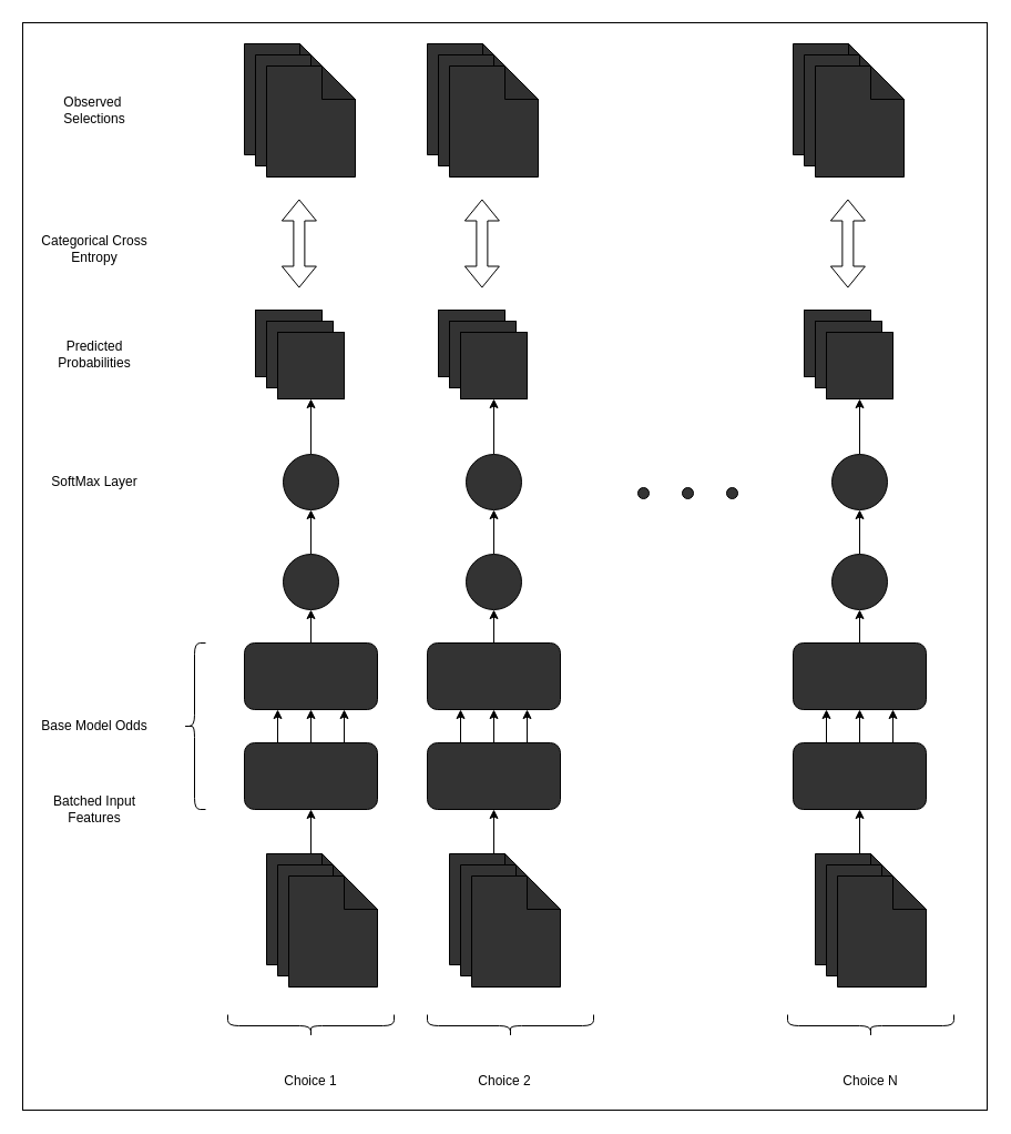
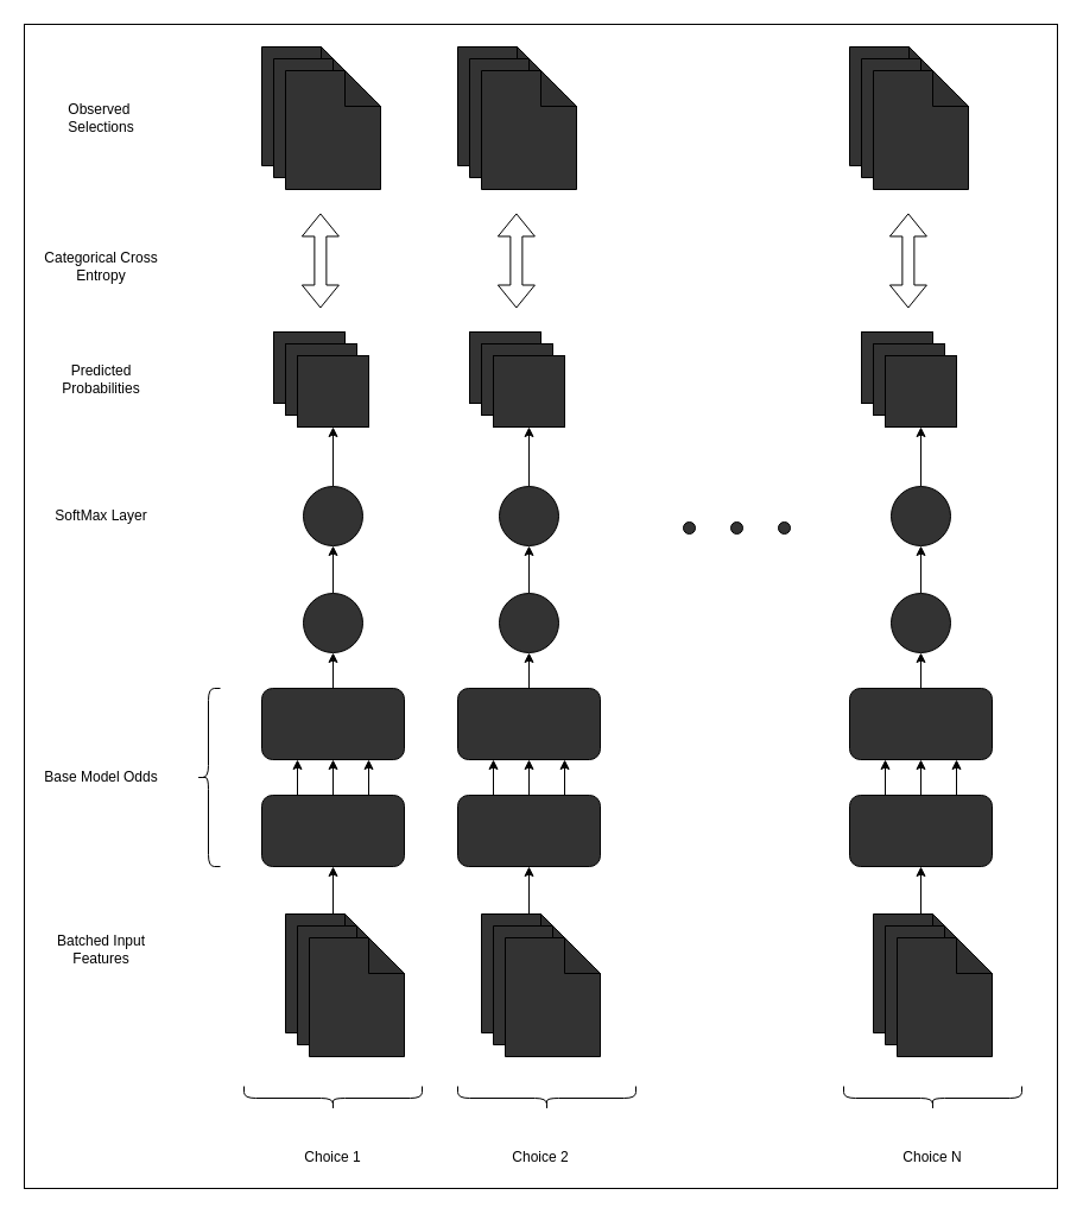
  <mxCell id="0" />
  <mxCell id="1" parent="0" />
  <mxCell id="2" value="" style="rounded=0;whiteSpace=wrap;html=1;fillColor=#FFFFFF;" vertex="1" parent="1"><mxGeometry x="20" y="20" width="870" height="980" as="geometry" /></mxCell>
  <mxCell id="3" style="edgeStyle=orthogonalEdgeStyle;rounded=0;orthogonalLoop=1;jettySize=auto;html=1;exitX=0.5;exitY=0;exitDx=0;exitDy=0;strokeColor=#000000;" edge="1" parent="1" source="4" target="6"><mxGeometry relative="1" as="geometry" /></mxCell>
  <mxCell id="4" value="" style="ellipse;whiteSpace=wrap;html=1;aspect=fixed;strokeColor=#000000;fillColor=#333333;" vertex="1" parent="1"><mxGeometry x="255" y="499" width="50" height="50" as="geometry" /></mxCell>
  <mxCell id="5" style="edgeStyle=orthogonalEdgeStyle;rounded=0;orthogonalLoop=1;jettySize=auto;html=1;exitX=0.5;exitY=0;exitDx=0;exitDy=0;entryX=0.5;entryY=1;entryDx=0;entryDy=0;strokeColor=#000000;" edge="1" parent="1" source="6" target="23"><mxGeometry relative="1" as="geometry" /></mxCell>
  <mxCell id="6" value="" style="ellipse;whiteSpace=wrap;html=1;aspect=fixed;strokeColor=#000000;fillColor=#333333;" vertex="1" parent="1"><mxGeometry x="255" y="409" width="50" height="50" as="geometry" /></mxCell>
  <mxCell id="7" value="SoftMax Layer" style="text;html=1;align=center;verticalAlign=middle;whiteSpace=wrap;rounded=0;fontColor=#000000;" vertex="1" parent="1"><mxGeometry x="25" y="419" width="120" height="30" as="geometry" /></mxCell>
  <mxCell id="8" style="edgeStyle=orthogonalEdgeStyle;rounded=0;orthogonalLoop=1;jettySize=auto;html=1;exitX=0.5;exitY=0;exitDx=0;exitDy=0;entryX=0.5;entryY=1;entryDx=0;entryDy=0;strokeColor=#000000;" edge="1" parent="1" source="9" target="4"><mxGeometry relative="1" as="geometry" /></mxCell>
  <mxCell id="9" value="" style="rounded=1;whiteSpace=wrap;html=1;strokeColor=#000000;fillColor=#333333;" vertex="1" parent="1"><mxGeometry x="220" y="579" width="120" height="60" as="geometry" /></mxCell>
  <mxCell id="10" style="edgeStyle=orthogonalEdgeStyle;rounded=0;orthogonalLoop=1;jettySize=auto;html=1;exitX=0.25;exitY=0;exitDx=0;exitDy=0;entryX=0.25;entryY=1;entryDx=0;entryDy=0;strokeColor=#000000;" edge="1" parent="1" source="13" target="9"><mxGeometry relative="1" as="geometry" /></mxCell>
  <mxCell id="11" style="edgeStyle=orthogonalEdgeStyle;rounded=0;orthogonalLoop=1;jettySize=auto;html=1;exitX=0.5;exitY=0;exitDx=0;exitDy=0;entryX=0.5;entryY=1;entryDx=0;entryDy=0;strokeColor=#000000;" edge="1" parent="1" source="13" target="9"><mxGeometry relative="1" as="geometry" /></mxCell>
  <mxCell id="12" style="edgeStyle=orthogonalEdgeStyle;rounded=0;orthogonalLoop=1;jettySize=auto;html=1;exitX=0.75;exitY=0;exitDx=0;exitDy=0;entryX=0.75;entryY=1;entryDx=0;entryDy=0;strokeColor=#000000;" edge="1" parent="1" source="13" target="9"><mxGeometry relative="1" as="geometry" /></mxCell>
  <mxCell id="13" value="" style="rounded=1;whiteSpace=wrap;html=1;strokeColor=#000000;fillColor=#333333;" vertex="1" parent="1"><mxGeometry x="220" y="669" width="120" height="60" as="geometry" /></mxCell>
  <mxCell id="14" style="edgeStyle=orthogonalEdgeStyle;rounded=0;orthogonalLoop=1;jettySize=auto;html=1;exitX=0.5;exitY=0;exitDx=0;exitDy=0;exitPerimeter=0;entryX=0.5;entryY=1;entryDx=0;entryDy=0;strokeColor=#000000;" edge="1" parent="1" source="15" target="13"><mxGeometry relative="1" as="geometry" /></mxCell>
  <mxCell id="15" value="" style="shape=note;whiteSpace=wrap;html=1;backgroundOutline=1;darkOpacity=0.05;strokeColor=#000000;fillColor=#333333;" vertex="1" parent="1"><mxGeometry x="240" y="769" width="80" height="100" as="geometry" /></mxCell>
  <mxCell id="16" value="" style="shape=note;whiteSpace=wrap;html=1;backgroundOutline=1;darkOpacity=0.05;strokeColor=#000000;fillColor=#333333;" vertex="1" parent="1"><mxGeometry x="250" y="779" width="80" height="100" as="geometry" /></mxCell>
  <mxCell id="17" value="" style="shape=note;whiteSpace=wrap;html=1;backgroundOutline=1;darkOpacity=0.05;strokeColor=#000000;fillColor=#333333;" vertex="1" parent="1"><mxGeometry x="260" y="789" width="80" height="100" as="geometry" /></mxCell>
  <mxCell id="18" value="Base Model Odds" style="text;html=1;align=center;verticalAlign=middle;whiteSpace=wrap;rounded=0;fontColor=#000000;" vertex="1" parent="1"><mxGeometry x="25" y="639" width="120" height="30" as="geometry" /></mxCell>
  <mxCell id="19" value="" style="shape=curlyBracket;whiteSpace=wrap;html=1;rounded=1;labelPosition=left;verticalLabelPosition=middle;align=right;verticalAlign=middle;strokeColor=#000000;" vertex="1" parent="1"><mxGeometry x="165" y="579" width="20" height="150" as="geometry" /></mxCell>
- <mxCell id="20" value="Batched Input Features" style="text;html=1;align=center;verticalAlign=middle;whiteSpace=wrap;rounded=0;fontColor=#000000;" vertex="1" parent="1"><mxGeometry x="25" y="714" width="120" height="30" as="geometry" /></mxCell>
+ <mxCell id="20" value="Batched Input Features" style="text;html=1;align=center;verticalAlign=middle;whiteSpace=wrap;rounded=0;fontColor=#000000;" vertex="1" parent="1"><mxGeometry x="25" y="784" width="120" height="30" as="geometry" /></mxCell>
  <mxCell id="21" value="" style="rounded=0;whiteSpace=wrap;html=1;strokeColor=#000000;fillColor=#333333;" vertex="1" parent="1"><mxGeometry x="230" y="279" width="60" height="60" as="geometry" /></mxCell>
  <mxCell id="22" value="" style="rounded=0;whiteSpace=wrap;html=1;strokeColor=#000000;fillColor=#333333;" vertex="1" parent="1"><mxGeometry x="240" y="289" width="60" height="60" as="geometry" /></mxCell>
  <mxCell id="23" value="" style="rounded=0;whiteSpace=wrap;html=1;strokeColor=#000000;fillColor=#333333;" vertex="1" parent="1"><mxGeometry x="250" width="60" height="60" as="geometry" y="299" /></mxCell>
  <mxCell id="24" value="Predicted Probabilities" style="text;html=1;align=center;verticalAlign=middle;whiteSpace=wrap;rounded=0;fontColor=#000000;" vertex="1" parent="1"><mxGeometry x="25" y="304" width="120" height="30" as="geometry" /></mxCell>
  <mxCell id="25" value="" style="shape=note;whiteSpace=wrap;html=1;backgroundOutline=1;darkOpacity=0.05;strokeColor=#000000;fillColor=#333333;" vertex="1" parent="1"><mxGeometry x="220" y="39" width="80" height="100" as="geometry" /></mxCell>
  <mxCell id="26" value="" style="shape=note;whiteSpace=wrap;html=1;backgroundOutline=1;darkOpacity=0.05;strokeColor=#000000;fillColor=#333333;" vertex="1" parent="1"><mxGeometry x="230" y="49" width="80" height="100" as="geometry" /></mxCell>
  <mxCell id="27" value="" style="shape=note;whiteSpace=wrap;html=1;backgroundOutline=1;darkOpacity=0.05;strokeColor=#000000;fillColor=#333333;" vertex="1" parent="1"><mxGeometry x="240" y="59" width="80" height="100" as="geometry" /></mxCell>
  <mxCell id="28" value="" style="shape=flexArrow;endArrow=classic;startArrow=classic;html=1;rounded=0;strokeColor=#000000;" edge="1" parent="1"><mxGeometry width="100" height="100" relative="1" as="geometry"><mxPoint x="269.38" y="259" as="sourcePoint" /><mxPoint x="269.38" y="179" as="targetPoint" /></mxGeometry></mxCell>
  <mxCell id="29" style="edgeStyle=orthogonalEdgeStyle;rounded=0;orthogonalLoop=1;jettySize=auto;html=1;exitX=0.5;exitY=0;exitDx=0;exitDy=0;strokeColor=#000000;" edge="1" parent="1" source="30" target="32"><mxGeometry relative="1" as="geometry" /></mxCell>
  <mxCell id="30" value="" style="ellipse;whiteSpace=wrap;html=1;aspect=fixed;strokeColor=#000000;fillColor=#333333;" vertex="1" parent="1"><mxGeometry x="420" y="499" width="50" height="50" as="geometry" /></mxCell>
  <mxCell id="31" style="edgeStyle=orthogonalEdgeStyle;rounded=0;orthogonalLoop=1;jettySize=auto;html=1;exitX=0.5;exitY=0;exitDx=0;exitDy=0;entryX=0.5;entryY=1;entryDx=0;entryDy=0;strokeColor=#000000;" edge="1" parent="1" source="32" target="45"><mxGeometry relative="1" as="geometry" /></mxCell>
  <mxCell id="32" value="" style="ellipse;whiteSpace=wrap;html=1;aspect=fixed;strokeColor=#000000;fillColor=#333333;" vertex="1" parent="1"><mxGeometry x="420" y="409" width="50" height="50" as="geometry" /></mxCell>
  <mxCell id="33" style="edgeStyle=orthogonalEdgeStyle;rounded=0;orthogonalLoop=1;jettySize=auto;html=1;exitX=0.5;exitY=0;exitDx=0;exitDy=0;entryX=0.5;entryY=1;entryDx=0;entryDy=0;strokeColor=#000000;" edge="1" parent="1" source="34" target="30"><mxGeometry relative="1" as="geometry" /></mxCell>
  <mxCell id="34" value="" style="rounded=1;whiteSpace=wrap;html=1;strokeColor=#000000;fillColor=#333333;" vertex="1" parent="1"><mxGeometry x="385" y="579" width="120" height="60" as="geometry" /></mxCell>
  <mxCell id="35" style="edgeStyle=orthogonalEdgeStyle;rounded=0;orthogonalLoop=1;jettySize=auto;html=1;exitX=0.25;exitY=0;exitDx=0;exitDy=0;entryX=0.25;entryY=1;entryDx=0;entryDy=0;strokeColor=#000000;" edge="1" parent="1" source="38" target="34"><mxGeometry relative="1" as="geometry" /></mxCell>
  <mxCell id="36" style="edgeStyle=orthogonalEdgeStyle;rounded=0;orthogonalLoop=1;jettySize=auto;html=1;exitX=0.5;exitY=0;exitDx=0;exitDy=0;entryX=0.5;entryY=1;entryDx=0;entryDy=0;strokeColor=#000000;" edge="1" parent="1" source="38" target="34"><mxGeometry relative="1" as="geometry" /></mxCell>
  <mxCell id="37" style="edgeStyle=orthogonalEdgeStyle;rounded=0;orthogonalLoop=1;jettySize=auto;html=1;exitX=0.75;exitY=0;exitDx=0;exitDy=0;entryX=0.75;entryY=1;entryDx=0;entryDy=0;strokeColor=#000000;" edge="1" parent="1" source="38" target="34"><mxGeometry relative="1" as="geometry" /></mxCell>
  <mxCell id="38" value="" style="rounded=1;whiteSpace=wrap;html=1;strokeColor=#000000;fillColor=#333333;" vertex="1" parent="1"><mxGeometry x="385" y="669" width="120" height="60" as="geometry" /></mxCell>
  <mxCell id="39" style="edgeStyle=orthogonalEdgeStyle;rounded=0;orthogonalLoop=1;jettySize=auto;html=1;exitX=0.5;exitY=0;exitDx=0;exitDy=0;exitPerimeter=0;entryX=0.5;entryY=1;entryDx=0;entryDy=0;strokeColor=#000000;" edge="1" parent="1" source="40" target="38"><mxGeometry relative="1" as="geometry" /></mxCell>
  <mxCell id="40" value="" style="shape=note;whiteSpace=wrap;html=1;backgroundOutline=1;darkOpacity=0.05;strokeColor=#000000;fillColor=#333333;" vertex="1" parent="1"><mxGeometry x="405" y="769" width="80" height="100" as="geometry" /></mxCell>
  <mxCell id="41" value="" style="shape=note;whiteSpace=wrap;html=1;backgroundOutline=1;darkOpacity=0.05;strokeColor=#000000;fillColor=#333333;" vertex="1" parent="1"><mxGeometry x="415" y="779" width="80" height="100" as="geometry" /></mxCell>
  <mxCell id="42" value="" style="shape=note;whiteSpace=wrap;html=1;backgroundOutline=1;darkOpacity=0.05;strokeColor=#000000;fillColor=#333333;" vertex="1" parent="1"><mxGeometry x="425" y="789" width="80" height="100" as="geometry" /></mxCell>
  <mxCell id="43" value="" style="rounded=0;whiteSpace=wrap;html=1;strokeColor=#000000;fillColor=#333333;" vertex="1" parent="1"><mxGeometry x="395" y="279" width="60" height="60" as="geometry" /></mxCell>
  <mxCell id="44" value="" style="rounded=0;whiteSpace=wrap;html=1;strokeColor=#000000;fillColor=#333333;" vertex="1" parent="1"><mxGeometry x="405" y="289" width="60" height="60" as="geometry" /></mxCell>
  <mxCell id="45" value="" style="rounded=0;whiteSpace=wrap;html=1;strokeColor=#000000;fillColor=#333333;" vertex="1" parent="1"><mxGeometry x="415" width="60" height="60" as="geometry" y="299" /></mxCell>
  <mxCell id="46" value="" style="shape=note;whiteSpace=wrap;html=1;backgroundOutline=1;darkOpacity=0.05;strokeColor=#000000;fillColor=#333333;" vertex="1" parent="1"><mxGeometry x="385" y="39" width="80" height="100" as="geometry" /></mxCell>
  <mxCell id="47" value="" style="shape=note;whiteSpace=wrap;html=1;backgroundOutline=1;darkOpacity=0.05;strokeColor=#000000;fillColor=#333333;" vertex="1" parent="1"><mxGeometry x="395" y="49" width="80" height="100" as="geometry" /></mxCell>
  <mxCell id="48" value="" style="shape=note;whiteSpace=wrap;html=1;backgroundOutline=1;darkOpacity=0.05;strokeColor=#000000;fillColor=#333333;" vertex="1" parent="1"><mxGeometry x="405" y="59" width="80" height="100" as="geometry" /></mxCell>
  <mxCell id="49" value="" style="shape=flexArrow;endArrow=classic;startArrow=classic;html=1;rounded=0;strokeColor=#000000;" edge="1" parent="1"><mxGeometry width="100" height="100" relative="1" as="geometry"><mxPoint x="434.38" y="259" as="sourcePoint" /><mxPoint x="434.38" y="179" as="targetPoint" /></mxGeometry></mxCell>
  <mxCell id="50" style="edgeStyle=orthogonalEdgeStyle;rounded=0;orthogonalLoop=1;jettySize=auto;html=1;exitX=0.5;exitY=0;exitDx=0;exitDy=0;strokeColor=#000000;" edge="1" parent="1" source="51" target="53"><mxGeometry relative="1" as="geometry" /></mxCell>
  <mxCell id="51" value="" style="ellipse;whiteSpace=wrap;html=1;aspect=fixed;strokeColor=#000000;fillColor=#333333;" vertex="1" parent="1"><mxGeometry x="750" y="499" width="50" height="50" as="geometry" /></mxCell>
  <mxCell id="52" style="edgeStyle=orthogonalEdgeStyle;rounded=0;orthogonalLoop=1;jettySize=auto;html=1;exitX=0.5;exitY=0;exitDx=0;exitDy=0;entryX=0.5;entryY=1;entryDx=0;entryDy=0;strokeColor=#000000;" edge="1" parent="1" source="53" target="66"><mxGeometry relative="1" as="geometry" /></mxCell>
  <mxCell id="53" value="" style="ellipse;whiteSpace=wrap;html=1;aspect=fixed;strokeColor=#000000;fillColor=#333333;" vertex="1" parent="1"><mxGeometry x="750" y="409" width="50" height="50" as="geometry" /></mxCell>
  <mxCell id="54" style="edgeStyle=orthogonalEdgeStyle;rounded=0;orthogonalLoop=1;jettySize=auto;html=1;exitX=0.5;exitY=0;exitDx=0;exitDy=0;entryX=0.5;entryY=1;entryDx=0;entryDy=0;strokeColor=#000000;" edge="1" parent="1" source="55" target="51"><mxGeometry relative="1" as="geometry" /></mxCell>
  <mxCell id="55" value="" style="rounded=1;whiteSpace=wrap;html=1;strokeColor=#000000;fillColor=#333333;" vertex="1" parent="1"><mxGeometry x="715" y="579" width="120" height="60" as="geometry" /></mxCell>
  <mxCell id="56" style="edgeStyle=orthogonalEdgeStyle;rounded=0;orthogonalLoop=1;jettySize=auto;html=1;exitX=0.25;exitY=0;exitDx=0;exitDy=0;entryX=0.25;entryY=1;entryDx=0;entryDy=0;strokeColor=#000000;" edge="1" parent="1" source="59" target="55"><mxGeometry relative="1" as="geometry" /></mxCell>
  <mxCell id="57" style="edgeStyle=orthogonalEdgeStyle;rounded=0;orthogonalLoop=1;jettySize=auto;html=1;exitX=0.5;exitY=0;exitDx=0;exitDy=0;entryX=0.5;entryY=1;entryDx=0;entryDy=0;strokeColor=#000000;" edge="1" parent="1" source="59" target="55"><mxGeometry relative="1" as="geometry" /></mxCell>
  <mxCell id="58" style="edgeStyle=orthogonalEdgeStyle;rounded=0;orthogonalLoop=1;jettySize=auto;html=1;exitX=0.75;exitY=0;exitDx=0;exitDy=0;entryX=0.75;entryY=1;entryDx=0;entryDy=0;strokeColor=#000000;" edge="1" parent="1" source="59" target="55"><mxGeometry relative="1" as="geometry" /></mxCell>
  <mxCell id="59" value="" style="rounded=1;whiteSpace=wrap;html=1;strokeColor=#000000;fillColor=#333333;" vertex="1" parent="1"><mxGeometry x="715" y="669" width="120" height="60" as="geometry" /></mxCell>
  <mxCell id="60" style="edgeStyle=orthogonalEdgeStyle;rounded=0;orthogonalLoop=1;jettySize=auto;html=1;exitX=0.5;exitY=0;exitDx=0;exitDy=0;exitPerimeter=0;entryX=0.5;entryY=1;entryDx=0;entryDy=0;strokeColor=#000000;" edge="1" parent="1" source="61" target="59"><mxGeometry relative="1" as="geometry" /></mxCell>
  <mxCell id="61" value="" style="shape=note;whiteSpace=wrap;html=1;backgroundOutline=1;darkOpacity=0.05;strokeColor=#000000;fillColor=#333333;" vertex="1" parent="1"><mxGeometry x="735" y="769" width="80" height="100" as="geometry" /></mxCell>
  <mxCell id="62" value="" style="shape=note;whiteSpace=wrap;html=1;backgroundOutline=1;darkOpacity=0.05;strokeColor=#000000;fillColor=#333333;" vertex="1" parent="1"><mxGeometry x="745" y="779" width="80" height="100" as="geometry" /></mxCell>
  <mxCell id="63" value="" style="shape=note;whiteSpace=wrap;html=1;backgroundOutline=1;darkOpacity=0.05;strokeColor=#000000;fillColor=#333333;" vertex="1" parent="1"><mxGeometry x="755" y="789" width="80" height="100" as="geometry" /></mxCell>
  <mxCell id="64" value="" style="rounded=0;whiteSpace=wrap;html=1;strokeColor=#000000;fillColor=#333333;" vertex="1" parent="1"><mxGeometry x="725" y="279" width="60" height="60" as="geometry" /></mxCell>
  <mxCell id="65" value="" style="rounded=0;whiteSpace=wrap;html=1;strokeColor=#000000;fillColor=#333333;" vertex="1" parent="1"><mxGeometry x="735" y="289" width="60" height="60" as="geometry" /></mxCell>
  <mxCell id="66" value="" style="rounded=0;whiteSpace=wrap;html=1;strokeColor=#000000;fillColor=#333333;" vertex="1" parent="1"><mxGeometry x="745" width="60" height="60" as="geometry" y="299" /></mxCell>
  <mxCell id="67" value="" style="shape=note;whiteSpace=wrap;html=1;backgroundOutline=1;darkOpacity=0.05;strokeColor=#000000;fillColor=#333333;" vertex="1" parent="1"><mxGeometry x="715" y="39" width="80" height="100" as="geometry" /></mxCell>
  <mxCell id="68" value="" style="shape=note;whiteSpace=wrap;html=1;backgroundOutline=1;darkOpacity=0.05;strokeColor=#000000;fillColor=#333333;" vertex="1" parent="1"><mxGeometry x="725" y="49" width="80" height="100" as="geometry" /></mxCell>
  <mxCell id="69" value="" style="shape=note;whiteSpace=wrap;html=1;backgroundOutline=1;darkOpacity=0.05;strokeColor=#000000;fillColor=#333333;" vertex="1" parent="1"><mxGeometry x="735" y="59" width="80" height="100" as="geometry" /></mxCell>
  <mxCell id="70" value="" style="shape=flexArrow;endArrow=classic;startArrow=classic;html=1;rounded=0;strokeColor=#000000;" edge="1" parent="1"><mxGeometry width="100" height="100" relative="1" as="geometry"><mxPoint x="764.38" y="259" as="sourcePoint" /><mxPoint x="764.38" y="179" as="targetPoint" /></mxGeometry></mxCell>
  <mxCell id="71" value="" style="ellipse;whiteSpace=wrap;html=1;aspect=fixed;strokeColor=#000000;fillColor=#333333;" vertex="1" parent="1"><mxGeometry x="575" y="439" width="10" height="10" as="geometry" /></mxCell>
  <mxCell id="72" value="" style="ellipse;whiteSpace=wrap;html=1;aspect=fixed;strokeColor=#000000;fillColor=#333333;" vertex="1" parent="1"><mxGeometry x="615" y="439" width="10" height="10" as="geometry" /></mxCell>
  <mxCell id="73" value="" style="ellipse;whiteSpace=wrap;html=1;aspect=fixed;strokeColor=#000000;fillColor=#333333;" vertex="1" parent="1"><mxGeometry x="655" y="439" width="10" height="10" as="geometry" /></mxCell>
  <mxCell id="74" value="" style="shape=curlyBracket;whiteSpace=wrap;html=1;rounded=1;labelPosition=left;verticalLabelPosition=middle;align=right;verticalAlign=middle;rotation=-90;strokeColor=#000000;" vertex="1" parent="1"><mxGeometry x="270" y="849" width="20" height="150" as="geometry" /></mxCell>
  <mxCell id="75" value="" style="shape=curlyBracket;whiteSpace=wrap;html=1;rounded=1;labelPosition=left;verticalLabelPosition=middle;align=right;verticalAlign=middle;rotation=-90;strokeColor=#000000;" vertex="1" parent="1"><mxGeometry x="450" y="849" width="20" height="150" as="geometry" /></mxCell>
  <mxCell id="76" value="" style="shape=curlyBracket;whiteSpace=wrap;html=1;rounded=1;labelPosition=left;verticalLabelPosition=middle;align=right;verticalAlign=middle;rotation=-90;strokeColor=#000000;" vertex="1" parent="1"><mxGeometry x="775" y="849" width="20" height="150" as="geometry" /></mxCell>
  <mxCell id="77" value="Choice 1" style="text;html=1;align=center;verticalAlign=middle;whiteSpace=wrap;rounded=0;fontColor=#000000;" vertex="1" parent="1"><mxGeometry x="220" y="959" width="120" height="30" as="geometry" /></mxCell>
  <mxCell id="78" value="Choice 2&lt;span style=&quot;font-family: monospace; font-size: 0px; text-align: start; text-wrap: nowrap;&quot;&gt;%3CmxGraphModel%3E%3Croot%3E%3CmxCell%20id%3D%220%22%2F%3E%3CmxCell%20id%3D%221%22%20parent%3D%220%22%2F%3E%3CmxCell%20id%3D%222%22%20value%3D%22Choice%201%22%20style%3D%22text%3Bhtml%3D1%3Balign%3Dcenter%3BverticalAlign%3Dmiddle%3BwhiteSpace%3Dwrap%3Brounded%3D0%3B%22%20vertex%3D%221%22%20parent%3D%221%22%3E%3CmxGeometry%20x%3D%22155%22%20y%3D%22660%22%20width%3D%22120%22%20height%3D%2230%22%20as%3D%22geometry%22%2F%3E%3C%2FmxCell%3E%3C%2Froot%3E%3C%2FmxGraphModel%3E&lt;/span&gt;" style="text;html=1;align=center;verticalAlign=middle;whiteSpace=wrap;rounded=0;fontColor=#000000;" vertex="1" parent="1"><mxGeometry x="395" y="959" width="120" height="30" as="geometry" /></mxCell>
  <mxCell id="79" value="Choice N&lt;span style=&quot;font-family: monospace; font-size: 0px; text-align: start; text-wrap: nowrap;&quot;&gt;%3CmxGraphModel%3E%3Croot%3E%3CmxCell%20id%3D%220%22%2F%3E%3CmxCell%20id%3D%221%22%20parent%3D%220%22%2F%3E%3CmxCell%20id%3D%222%22%20value%3D%22Choice%201%22%20style%3D%22text%3Bhtml%3D1%3Balign%3Dcenter%3BverticalAlign%3Dmiddle%3BwhiteSpace%3Dwrap%3Brounded%3D0%3B%22%20vertex%3D%221%22%20parent%3D%221%22%3E%3CmxGeometry%20x%3D%22155%22%20y%3D%22660%22%20width%3D%22120%22%20height%3D%2230%22%20as%3D%22geometry%22%2F%3E%3C%2FmxCell%3E%3C%2Froot%3E%3C%2FmxGraphModel%3E&lt;/span&gt;" style="text;html=1;align=center;verticalAlign=middle;whiteSpace=wrap;rounded=0;fontColor=#000000;" vertex="1" parent="1"><mxGeometry x="725" y="959" width="120" height="30" as="geometry" /></mxCell>
  <mxCell id="80" value="Categorical Cross Entropy" style="text;html=1;align=center;verticalAlign=middle;whiteSpace=wrap;rounded=0;fontColor=#000000;" vertex="1" parent="1"><mxGeometry x="25" y="209" width="120" height="30" as="geometry" /></mxCell>
  <mxCell id="81" value="Observed&amp;nbsp;&lt;div&gt;Selections&lt;/div&gt;" style="text;html=1;align=center;verticalAlign=middle;whiteSpace=wrap;rounded=0;fontColor=#000000;" vertex="1" parent="1"><mxGeometry x="25" y="84" width="120" height="30" as="geometry" /></mxCell>
